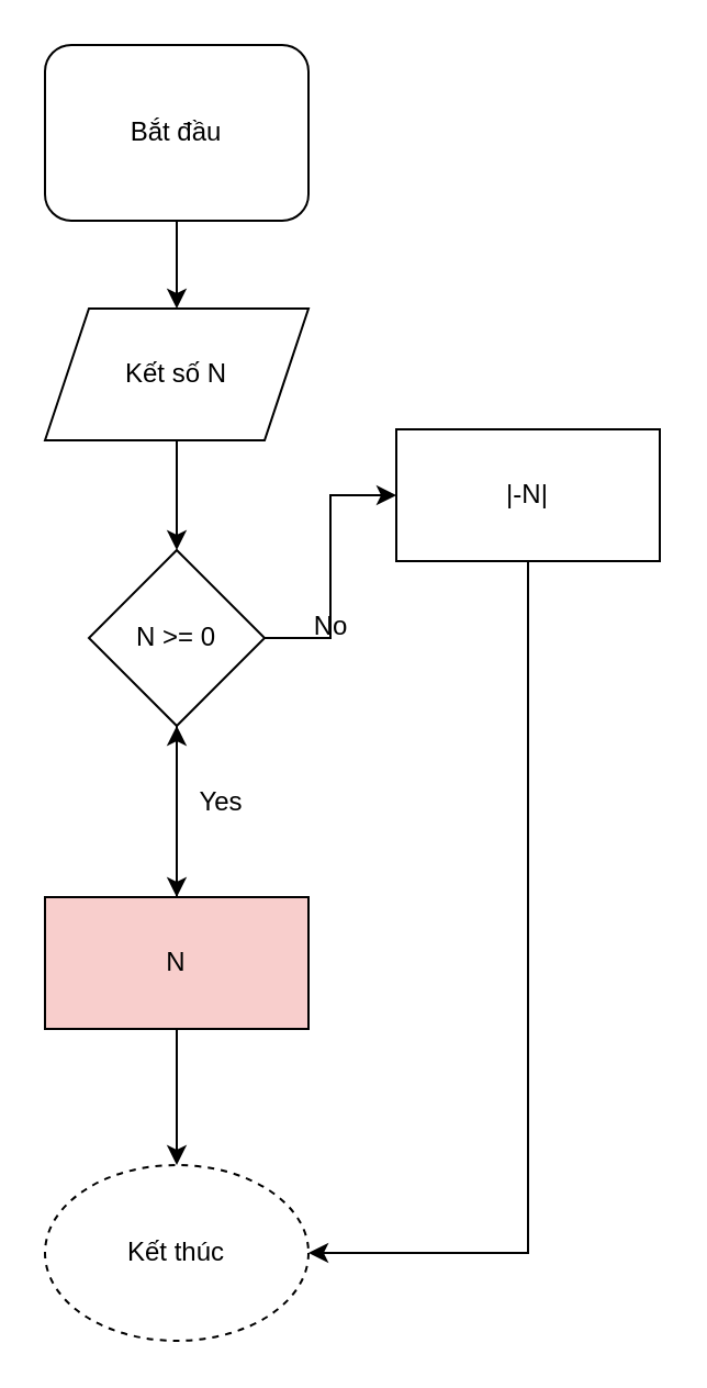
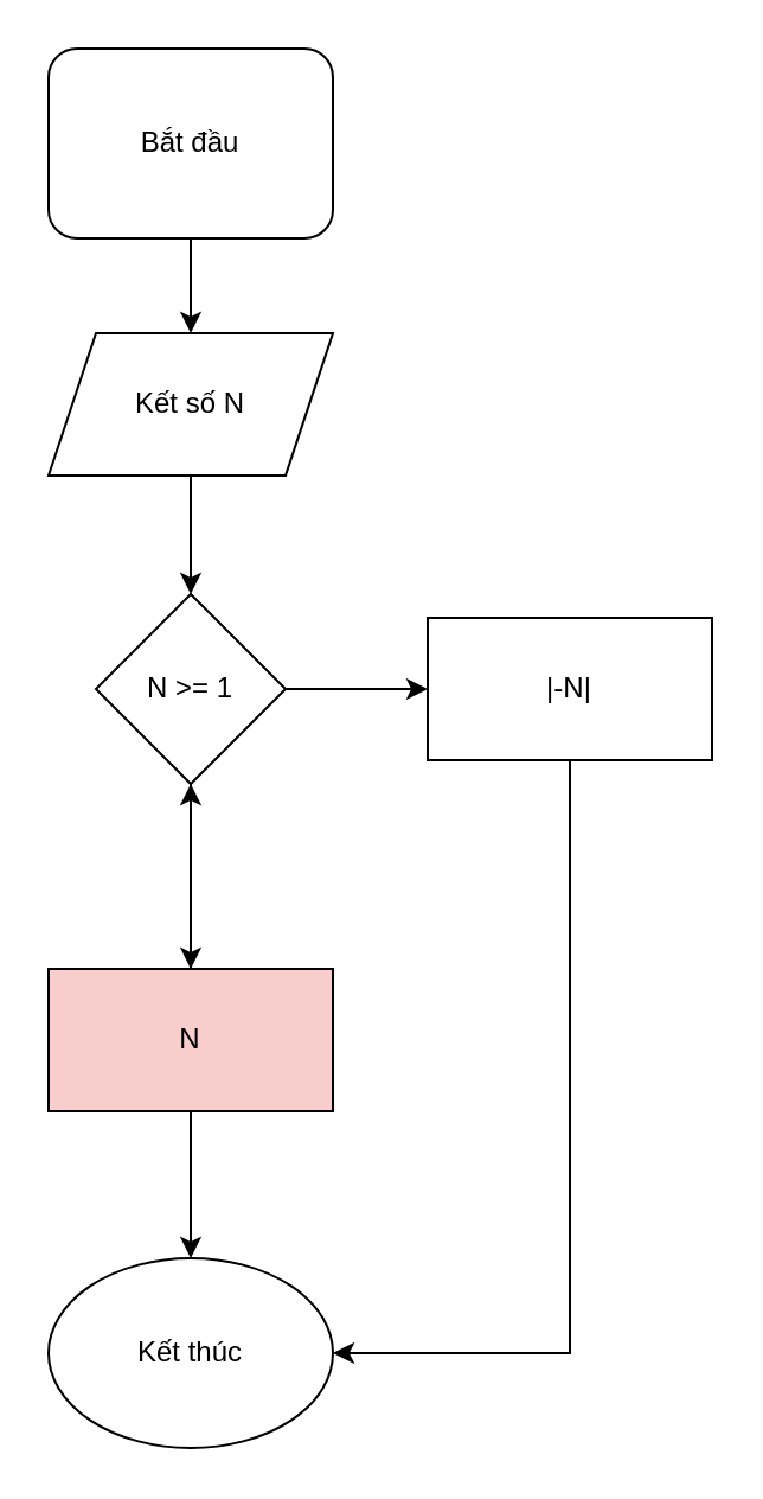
  <mxCell id="0" />
  <mxCell id="1" parent="0" />
  <mxCell id="2" style="edgeStyle=orthogonalEdgeStyle;rounded=0;orthogonalLoop=1;jettySize=auto;html=1;exitX=0.5;exitY=1;exitDx=0;exitDy=0;entryX=0.5;entryY=0;entryDx=0;entryDy=0;" parent="1" source="3" target="5" edge="1"><mxGeometry relative="1" as="geometry" /></mxCell>
  <mxCell id="3" value="Bắt đầu" style="whiteSpace=wrap;html=1;rounded=1;" parent="1" vertex="1"><mxGeometry x="20" y="20" width="120" height="80" as="geometry" /></mxCell>
  <mxCell id="4" style="edgeStyle=orthogonalEdgeStyle;rounded=0;orthogonalLoop=1;jettySize=auto;html=1;exitX=0.5;exitY=1;exitDx=0;exitDy=0;" parent="1" source="5" target="8" edge="1"><mxGeometry relative="1" as="geometry" /></mxCell>
  <mxCell id="5" value="Kết số N" style="shape=parallelogram;perimeter=parallelogramPerimeter;whiteSpace=wrap;html=1;fixedSize=1;" parent="1" vertex="1"><mxGeometry x="20" y="140" width="120" height="60" as="geometry" /></mxCell>
  <mxCell id="6" style="edgeStyle=orthogonalEdgeStyle;rounded=0;orthogonalLoop=1;jettySize=auto;html=1;exitX=1;exitY=0.5;exitDx=0;exitDy=0;entryX=0;entryY=0.5;entryDx=0;entryDy=0;" parent="1" source="8" target="10" edge="1"><mxGeometry relative="1" as="geometry" /></mxCell>
  <mxCell id="7" style="edgeStyle=orthogonalEdgeStyle;rounded=0;orthogonalLoop=1;jettySize=auto;html=1;exitX=0.5;exitY=1;exitDx=0;exitDy=0;entryX=0.5;entryY=0;entryDx=0;entryDy=0;" parent="1" source="8" target="14" edge="1"><mxGeometry relative="1" as="geometry" /></mxCell>
- <mxCell id="8" value="N &amp;gt;= 0" style="rhombus;whiteSpace=wrap;html=1;" parent="1" vertex="1"><mxGeometry x="40" y="250" width="80" height="80" as="geometry" /></mxCell>
+ <mxCell id="8" value="N &amp;gt;= 1" style="rhombus;whiteSpace=wrap;html=1;" parent="1" vertex="1"><mxGeometry x="40" y="250" width="80" height="80" as="geometry" /></mxCell>
  <mxCell id="9" style="edgeStyle=orthogonalEdgeStyle;rounded=0;orthogonalLoop=1;jettySize=auto;html=1;exitX=0.5;exitY=1;exitDx=0;exitDy=0;entryX=1;entryY=0.5;entryDx=0;entryDy=0;" parent="1" source="10" target="16" edge="1"><mxGeometry relative="1" as="geometry" /></mxCell>
- <mxCell id="10" value="|-N|" style="rounded=0;whiteSpace=wrap;html=1;" parent="1" vertex="1"><mxGeometry x="180" y="195" width="120" height="60" as="geometry" /></mxCell>
- <mxCell id="11" value="No" style="text;html=1;align=center;verticalAlign=middle;resizable=0;points=[];autosize=1;strokeColor=none;fillColor=none;" parent="1" vertex="1"><mxGeometry x="130" y="270" width="40" height="30" as="geometry" /></mxCell>
+ <mxCell id="10" value="|-N|" style="rounded=0;whiteSpace=wrap;html=1;" parent="1" vertex="1"><mxGeometry x="180" y="260" width="120" height="60" as="geometry" /></mxCell>
  <mxCell id="12" value="" style="edgeStyle=orthogonalEdgeStyle;rounded=0;orthogonalLoop=1;jettySize=auto;html=1;" parent="1" source="14" target="8" edge="1"><mxGeometry relative="1" as="geometry" /></mxCell>
  <mxCell id="13" style="edgeStyle=orthogonalEdgeStyle;rounded=0;orthogonalLoop=1;jettySize=auto;html=1;exitX=0.5;exitY=1;exitDx=0;exitDy=0;entryX=0.5;entryY=0;entryDx=0;entryDy=0;" parent="1" source="14" target="16" edge="1"><mxGeometry relative="1" as="geometry" /></mxCell>
  <mxCell id="14" value="N" style="rounded=0;whiteSpace=wrap;html=1;fillColor=#f8cecc;" parent="1" vertex="1"><mxGeometry x="20" y="408" width="120" height="60" as="geometry" /></mxCell>
- <mxCell id="15" value="Yes" style="text;html=1;align=center;verticalAlign=middle;resizable=0;points=[];autosize=1;strokeColor=none;fillColor=none;" parent="1" vertex="1"><mxGeometry x="80" y="350" width="40" height="30" as="geometry" /></mxCell>
- <mxCell id="16" value="Kết thúc" style="ellipse;whiteSpace=wrap;html=1;dashed=1;" parent="1" vertex="1"><mxGeometry x="20" y="530" width="120" height="80" as="geometry" /></mxCell>
+ <mxCell id="16" value="Kết thúc" style="ellipse;whiteSpace=wrap;html=1;" parent="1" vertex="1"><mxGeometry x="20" y="530" width="120" height="80" as="geometry" /></mxCell>
